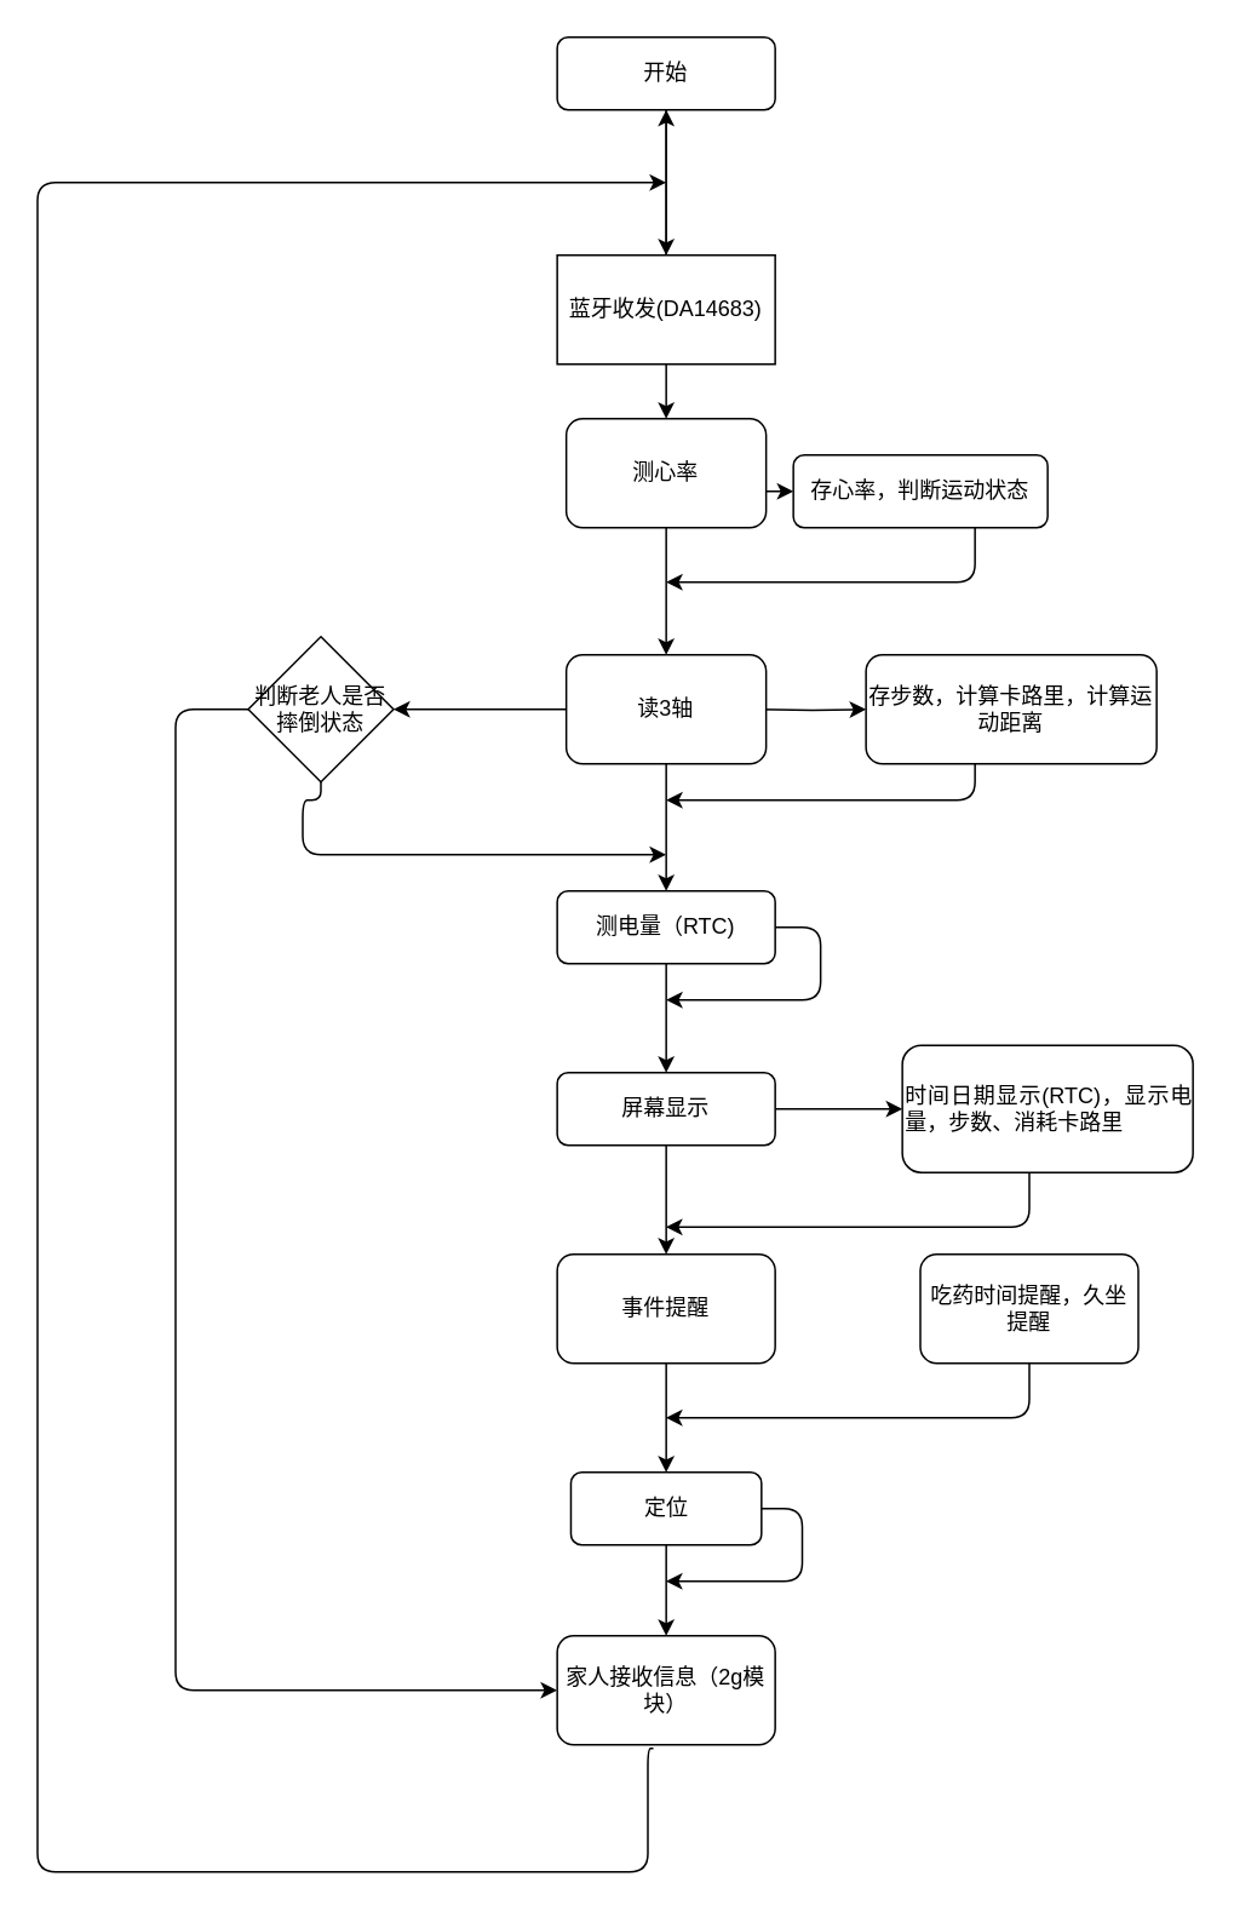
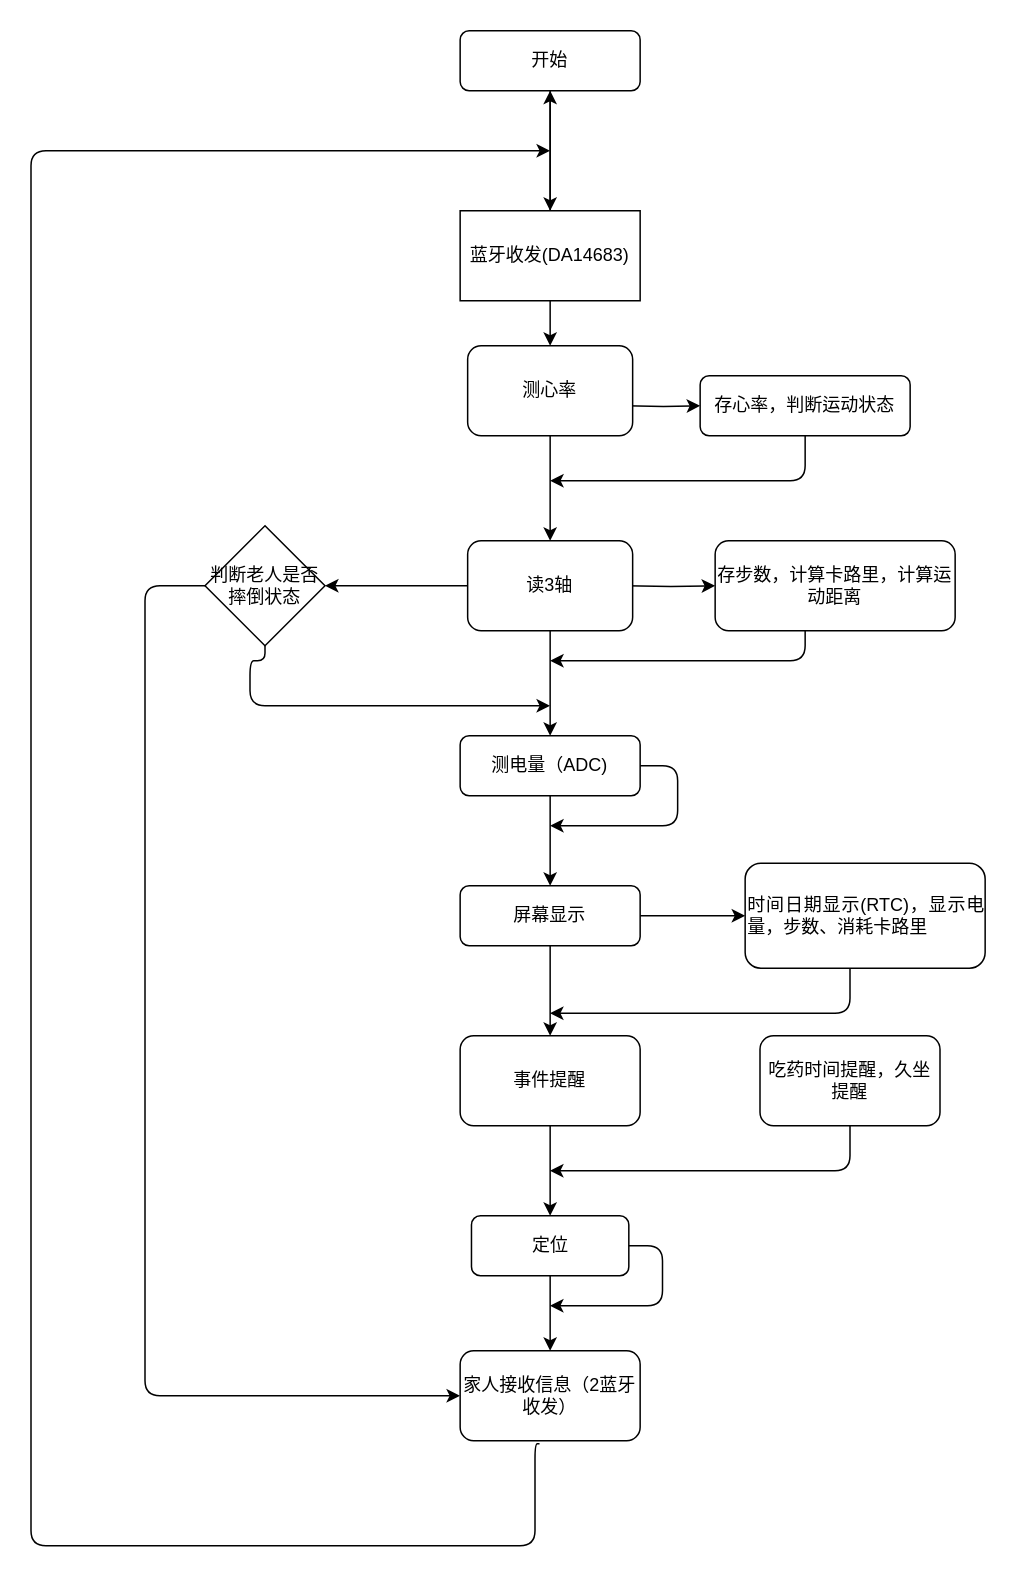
  <mxCell id="0" />
  <mxCell id="1" parent="0" />
  <mxCell id="2" style="edgeStyle=orthogonalEdgeStyle;rounded=0;orthogonalLoop=1;jettySize=auto;html=1;exitX=0.5;exitY=1;exitDx=0;exitDy=0;entryX=0.5;entryY=0;entryDx=0;entryDy=0;" parent="1" source="3" target="12" edge="1"><mxGeometry relative="1" as="geometry" /></mxCell>
  <mxCell id="3" value="开始" style="rounded=1;whiteSpace=wrap;html=1;fontSize=12;glass=0;strokeWidth=1;shadow=0;" parent="1" vertex="1"><mxGeometry x="306.1" y="20" width="120" height="40" as="geometry" /></mxCell>
  <mxCell id="4" style="edgeStyle=orthogonalEdgeStyle;rounded=0;orthogonalLoop=1;jettySize=auto;html=1;exitX=1;exitY=0.5;exitDx=0;exitDy=0;entryX=0;entryY=0.5;entryDx=0;entryDy=0;" parent="1" target="5" edge="1"><mxGeometry relative="1" as="geometry"><mxPoint x="416.1" y="270" as="sourcePoint" /></mxGeometry></mxCell>
- <mxCell id="5" value="存心率，判断运动状态" style="rounded=1;whiteSpace=wrap;html=1;fontSize=12;glass=0;strokeWidth=1;shadow=0;" parent="1" vertex="1"><mxGeometry x="436.1" y="250" width="140" height="40" as="geometry" /></mxCell>
+ <mxCell id="5" value="存心率，判断运动状态" style="rounded=1;whiteSpace=wrap;html=1;fontSize=12;glass=0;strokeWidth=1;shadow=0;" parent="1" vertex="1"><mxGeometry x="466.1" y="250" width="140" height="40" as="geometry" /></mxCell>
  <mxCell id="6" style="edgeStyle=orthogonalEdgeStyle;rounded=0;orthogonalLoop=1;jettySize=auto;html=1;exitX=1;exitY=0.5;exitDx=0;exitDy=0;entryX=0;entryY=0.5;entryDx=0;entryDy=0;" parent="1" target="9" edge="1"><mxGeometry relative="1" as="geometry"><mxPoint x="416.1" y="390" as="sourcePoint" /></mxGeometry></mxCell>
  <mxCell id="7" style="edgeStyle=orthogonalEdgeStyle;rounded=0;orthogonalLoop=1;jettySize=auto;html=1;exitX=0.5;exitY=1;exitDx=0;exitDy=0;" parent="1" source="8" edge="1"><mxGeometry relative="1" as="geometry"><mxPoint x="366.1" y="590" as="targetPoint" /></mxGeometry></mxCell>
- <mxCell id="8" value="测电量（RTC)" style="rounded=1;whiteSpace=wrap;html=1;fontSize=12;glass=0;strokeWidth=1;shadow=0;" parent="1" vertex="1"><mxGeometry x="306.1" y="490" width="120" height="40" as="geometry" /></mxCell>
+ <mxCell id="8" value="测电量（ADC)" style="rounded=1;whiteSpace=wrap;html=1;fontSize=12;glass=0;strokeWidth=1;shadow=0;" parent="1" vertex="1"><mxGeometry x="306.1" y="490" width="120" height="40" as="geometry" /></mxCell>
  <mxCell id="9" value="存步数，计算卡路里，计算运动距离" style="rounded=1;whiteSpace=wrap;html=1;fontSize=12;glass=0;strokeWidth=1;shadow=0;" parent="1" vertex="1"><mxGeometry x="476.1" y="360" width="160" height="60" as="geometry" /></mxCell>
  <mxCell id="10" style="edgeStyle=orthogonalEdgeStyle;rounded=0;orthogonalLoop=1;jettySize=auto;html=1;exitX=0.5;exitY=1;exitDx=0;exitDy=0;" parent="1" source="12" edge="1"><mxGeometry relative="1" as="geometry"><mxPoint x="366.1" y="230" as="targetPoint" /></mxGeometry></mxCell>
  <mxCell id="11" value="" style="edgeStyle=orthogonalEdgeStyle;rounded=0;orthogonalLoop=1;jettySize=auto;html=1;" parent="1" source="12" target="3" edge="1"><mxGeometry relative="1" as="geometry"><Array as="points"><mxPoint x="366.1" y="110" /><mxPoint x="366.1" y="110" /></Array></mxGeometry></mxCell>
  <mxCell id="12" value="蓝牙收发(DA14683)" style="rounded=0;whiteSpace=wrap;html=1;" parent="1" vertex="1"><mxGeometry x="306.1" y="140" width="120" height="60" as="geometry" /></mxCell>
  <mxCell id="13" value="" style="edgeStyle=segmentEdgeStyle;endArrow=classic;html=1;" parent="1" source="5" edge="1"><mxGeometry width="50" height="50" relative="1" as="geometry"><mxPoint x="536.1" y="340" as="sourcePoint" /><mxPoint x="366.1" y="320" as="targetPoint" /><Array as="points"><mxPoint x="536.1" y="320" /></Array></mxGeometry></mxCell>
  <mxCell id="14" value="" style="edgeStyle=segmentEdgeStyle;endArrow=classic;html=1;" parent="1" edge="1"><mxGeometry width="50" height="50" relative="1" as="geometry"><mxPoint x="536.1" y="420" as="sourcePoint" /><mxPoint x="366.1" y="440" as="targetPoint" /><Array as="points"><mxPoint x="536.1" y="440" /></Array></mxGeometry></mxCell>
  <mxCell id="15" style="edgeStyle=orthogonalEdgeStyle;rounded=0;orthogonalLoop=1;jettySize=auto;html=1;exitX=1;exitY=0.5;exitDx=0;exitDy=0;entryX=0;entryY=0.5;entryDx=0;entryDy=0;" parent="1" source="17" target="24" edge="1"><mxGeometry relative="1" as="geometry" /></mxCell>
  <mxCell id="16" style="edgeStyle=orthogonalEdgeStyle;rounded=0;orthogonalLoop=1;jettySize=auto;html=1;exitX=0.5;exitY=1;exitDx=0;exitDy=0;" parent="1" source="17" target="32" edge="1"><mxGeometry relative="1" as="geometry" /></mxCell>
  <mxCell id="17" value="屏幕显示" style="rounded=1;whiteSpace=wrap;html=1;" parent="1" vertex="1"><mxGeometry x="306.1" y="590" width="120" height="40" as="geometry" /></mxCell>
  <mxCell id="18" value="" style="edgeStyle=elbowEdgeStyle;elbow=horizontal;endArrow=classic;html=1;" parent="1" edge="1"><mxGeometry width="50" height="50" relative="1" as="geometry"><mxPoint x="426.1" y="510" as="sourcePoint" /><mxPoint x="366.1" y="550" as="targetPoint" /><Array as="points"><mxPoint x="451.1" y="530" /></Array></mxGeometry></mxCell>
  <mxCell id="19" style="edgeStyle=orthogonalEdgeStyle;rounded=0;orthogonalLoop=1;jettySize=auto;html=1;exitX=0.5;exitY=1;exitDx=0;exitDy=0;" parent="1" source="20" target="23" edge="1"><mxGeometry relative="1" as="geometry" /></mxCell>
  <mxCell id="20" value="测心率" style="rounded=1;whiteSpace=wrap;html=1;" parent="1" vertex="1"><mxGeometry x="311.1" y="230" width="110" height="60" as="geometry" /></mxCell>
  <mxCell id="21" style="edgeStyle=orthogonalEdgeStyle;rounded=0;orthogonalLoop=1;jettySize=auto;html=1;exitX=0.5;exitY=1;exitDx=0;exitDy=0;" parent="1" source="23" target="8" edge="1"><mxGeometry relative="1" as="geometry" /></mxCell>
  <mxCell id="22" style="edgeStyle=orthogonalEdgeStyle;rounded=0;orthogonalLoop=1;jettySize=auto;html=1;exitX=0;exitY=0.5;exitDx=0;exitDy=0;entryX=1;entryY=0.5;entryDx=0;entryDy=0;" parent="1" source="23" target="26" edge="1"><mxGeometry relative="1" as="geometry" /></mxCell>
  <mxCell id="23" value="读3轴" style="rounded=1;whiteSpace=wrap;html=1;" parent="1" vertex="1"><mxGeometry x="311.1" y="360" width="110" height="60" as="geometry" /></mxCell>
  <mxCell id="24" value="&lt;div style=&quot;text-align: justify&quot;&gt;&lt;span&gt;时间日期显示(RTC)，显示电量，步数、消耗卡路里&lt;/span&gt;&lt;/div&gt;" style="rounded=1;whiteSpace=wrap;html=1;align=left;" parent="1" vertex="1"><mxGeometry x="496.1" y="575" width="160" height="70" as="geometry" /></mxCell>
  <mxCell id="25" value="" style="edgeStyle=segmentEdgeStyle;endArrow=classic;html=1;exitX=0.441;exitY=1.033;exitDx=0;exitDy=0;exitPerimeter=0;" parent="1" source="37" edge="1"><mxGeometry width="50" height="50" relative="1" as="geometry"><mxPoint x="356" y="970" as="sourcePoint" /><mxPoint x="366" y="100" as="targetPoint" /><Array as="points"><mxPoint x="356" y="962" /><mxPoint x="356" y="1030" /><mxPoint x="20" y="1030" /><mxPoint x="20" y="100" /></Array></mxGeometry></mxCell>
  <mxCell id="26" value="判断老人是否摔倒状态" style="rhombus;whiteSpace=wrap;html=1;" parent="1" vertex="1"><mxGeometry x="136" y="350" width="80" height="80" as="geometry" /></mxCell>
  <mxCell id="27" value="" style="edgeStyle=segmentEdgeStyle;endArrow=classic;html=1;exitX=0.5;exitY=1;exitDx=0;exitDy=0;" parent="1" source="26" edge="1"><mxGeometry width="50" height="50" relative="1" as="geometry"><mxPoint x="156" y="440" as="sourcePoint" /><mxPoint x="366" y="470" as="targetPoint" /><Array as="points"><mxPoint x="176" y="440" /><mxPoint x="166" y="440" /><mxPoint x="166" y="470" /><mxPoint x="286" y="470" /></Array></mxGeometry></mxCell>
  <mxCell id="28" style="edgeStyle=orthogonalEdgeStyle;rounded=0;orthogonalLoop=1;jettySize=auto;html=1;exitX=0.5;exitY=1;exitDx=0;exitDy=0;entryX=0.5;entryY=0;entryDx=0;entryDy=0;" parent="1" source="29" target="37" edge="1"><mxGeometry relative="1" as="geometry" /></mxCell>
  <mxCell id="29" value="定位" style="rounded=1;whiteSpace=wrap;html=1;" parent="1" vertex="1"><mxGeometry x="313.65" y="810" width="104.9" height="40" as="geometry" /></mxCell>
  <mxCell id="30" value="" style="edgeStyle=segmentEdgeStyle;endArrow=classic;html=1;exitX=0;exitY=0.5;exitDx=0;exitDy=0;" parent="1" source="26" edge="1"><mxGeometry width="50" height="50" relative="1" as="geometry"><mxPoint x="116" y="390" as="sourcePoint" /><mxPoint x="306" y="930" as="targetPoint" /><Array as="points"><mxPoint x="96" y="390" /><mxPoint x="96" y="930" /></Array></mxGeometry></mxCell>
  <mxCell id="31" style="edgeStyle=orthogonalEdgeStyle;rounded=0;orthogonalLoop=1;jettySize=auto;html=1;exitX=0.5;exitY=1;exitDx=0;exitDy=0;entryX=0.5;entryY=0;entryDx=0;entryDy=0;" parent="1" source="32" target="29" edge="1"><mxGeometry relative="1" as="geometry" /></mxCell>
  <mxCell id="32" value="事件提醒" style="rounded=1;whiteSpace=wrap;html=1;" parent="1" vertex="1"><mxGeometry x="306.1" y="690" width="120" height="60" as="geometry" /></mxCell>
  <mxCell id="33" value="吃药时间提醒，久坐提醒" style="rounded=1;whiteSpace=wrap;html=1;" parent="1" vertex="1"><mxGeometry x="506" y="690" width="120" height="60" as="geometry" /></mxCell>
  <mxCell id="34" value="" style="edgeStyle=segmentEdgeStyle;endArrow=classic;html=1;exitX=0.5;exitY=1;exitDx=0;exitDy=0;" parent="1" source="33" edge="1"><mxGeometry width="50" height="50" relative="1" as="geometry"><mxPoint x="566" y="760" as="sourcePoint" /><mxPoint x="366" y="780" as="targetPoint" /><Array as="points"><mxPoint x="566" y="780" /></Array></mxGeometry></mxCell>
  <mxCell id="35" value="" style="edgeStyle=segmentEdgeStyle;endArrow=classic;html=1;exitX=0.5;exitY=1;exitDx=0;exitDy=0;" parent="1" edge="1"><mxGeometry width="50" height="50" relative="1" as="geometry"><mxPoint x="566" y="645" as="sourcePoint" /><mxPoint x="366" y="675" as="targetPoint" /><Array as="points"><mxPoint x="566" y="675" /></Array></mxGeometry></mxCell>
  <mxCell id="36" value="" style="edgeStyle=elbowEdgeStyle;elbow=horizontal;endArrow=classic;html=1;exitX=1;exitY=0.5;exitDx=0;exitDy=0;" parent="1" source="29" edge="1"><mxGeometry width="50" height="50" relative="1" as="geometry"><mxPoint x="426" y="830" as="sourcePoint" /><mxPoint x="366" y="870" as="targetPoint" /><Array as="points"><mxPoint x="441" y="850" /></Array></mxGeometry></mxCell>
- <mxCell id="37" value="家人接收信息（2g模块）" style="rounded=1;whiteSpace=wrap;html=1;" parent="1" vertex="1"><mxGeometry x="306.1" y="900" width="120" height="60" as="geometry" /></mxCell>
+ <mxCell id="37" value="家人接收信息（2蓝牙收发）" style="rounded=1;whiteSpace=wrap;html=1;" parent="1" vertex="1"><mxGeometry x="306.1" y="900" width="120" height="60" as="geometry" /></mxCell>
